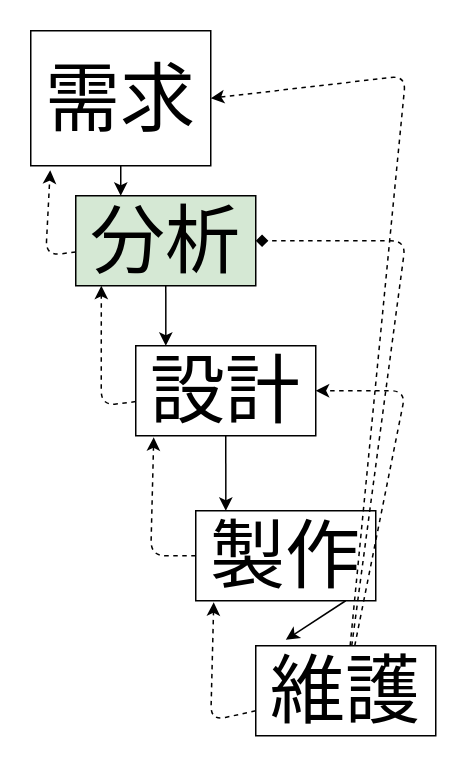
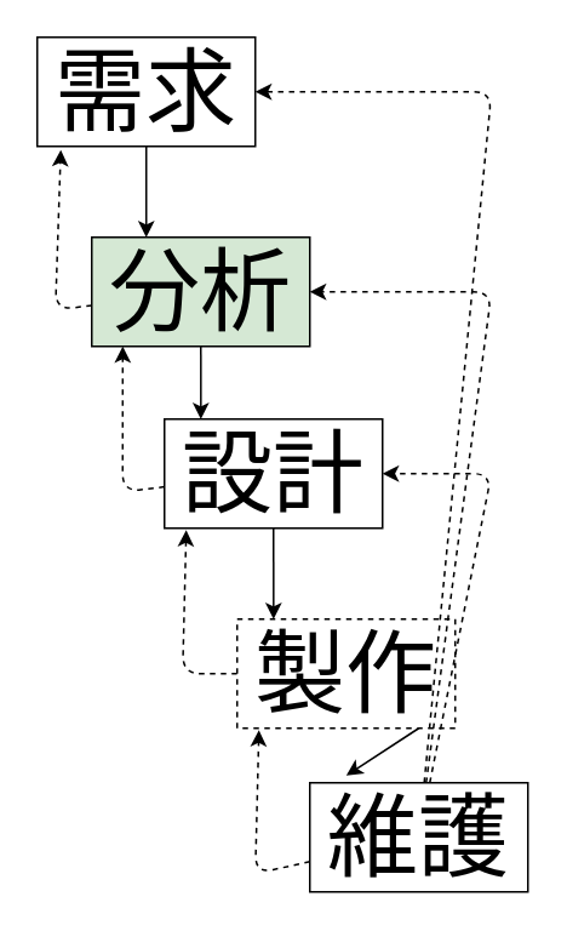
  <mxCell id="0" />
  <mxCell id="1" parent="0" />
  <mxCell id="2" style="edgeStyle=none;html=1;strokeColor=none;" parent="1" source="5" edge="1"><mxGeometry relative="1" as="geometry"><mxPoint x="250" y="50" as="targetPoint" /></mxGeometry></mxCell>
  <mxCell id="3" style="edgeStyle=none;html=1;strokeColor=none;" parent="1" source="5" edge="1"><mxGeometry relative="1" as="geometry"><mxPoint x="240" y="50" as="targetPoint" /></mxGeometry></mxCell>
  <mxCell id="4" style="edgeStyle=none;html=1;entryX=0.25;entryY=0;entryDx=0;entryDy=0;strokeColor=default;" parent="1" source="5" target="8" edge="1"><mxGeometry relative="1" as="geometry" /></mxCell>
- <mxCell id="5" value="&lt;font style=&quot;font-size: 50px;&quot;&gt;需求&lt;/font&gt;" style="rounded=0;whiteSpace=wrap;html=1;" parent="1" vertex="1"><mxGeometry x="20" y="20" width="120" height="90" as="geometry" /></mxCell>
+ <mxCell id="5" value="&lt;font style=&quot;font-size: 50px;&quot;&gt;需求&lt;/font&gt;" style="rounded=0;whiteSpace=wrap;html=1;" parent="1" vertex="1"><mxGeometry x="20" y="20" width="120" height="60" as="geometry" /></mxCell>
  <mxCell id="6" style="edgeStyle=none;html=1;entryX=0.167;entryY=0;entryDx=0;entryDy=0;entryPerimeter=0;strokeColor=default;" parent="1" source="8" target="11" edge="1"><mxGeometry relative="1" as="geometry" /></mxCell>
  <mxCell id="7" style="edgeStyle=none;html=1;dashed=1;strokeColor=default;entryX=0.108;entryY=1.033;entryDx=0;entryDy=0;entryPerimeter=0;" parent="1" source="8" target="5" edge="1"><mxGeometry relative="1" as="geometry"><mxPoint x="-40" y="160" as="targetPoint" /><Array as="points"><mxPoint x="30" y="170" /></Array></mxGeometry></mxCell>
  <mxCell id="8" value="&lt;font style=&quot;font-size: 50px;&quot;&gt;分析&lt;/font&gt;" style="rounded=0;whiteSpace=wrap;html=1;fillColor=#d5e8d4;" parent="1" vertex="1"><mxGeometry x="50" y="130" width="120" height="60" as="geometry" /></mxCell>
  <mxCell id="9" style="edgeStyle=none;html=1;entryX=0.167;entryY=0;entryDx=0;entryDy=0;entryPerimeter=0;strokeColor=default;" parent="1" source="11" target="14" edge="1"><mxGeometry relative="1" as="geometry" /></mxCell>
  <mxCell id="10" style="edgeStyle=none;html=1;dashed=1;strokeColor=default;entryX=0.142;entryY=1;entryDx=0;entryDy=0;entryPerimeter=0;" parent="1" source="11" target="8" edge="1"><mxGeometry relative="1" as="geometry"><mxPoint x="0" y="260" as="targetPoint" /><Array as="points"><mxPoint x="67" y="270" /></Array></mxGeometry></mxCell>
  <mxCell id="11" value="&lt;font style=&quot;font-size: 50px;&quot;&gt;設計&lt;/font&gt;" style="rounded=0;whiteSpace=wrap;html=1;" parent="1" vertex="1"><mxGeometry x="90" y="230" width="120" height="60" as="geometry" /></mxCell>
  <mxCell id="12" style="edgeStyle=none;html=1;dashed=1;strokeColor=default;entryX=0.1;entryY=1.017;entryDx=0;entryDy=0;entryPerimeter=0;" parent="1" source="14" target="11" edge="1"><mxGeometry relative="1" as="geometry"><mxPoint x="30" y="370" as="targetPoint" /><Array as="points"><mxPoint x="100" y="370" /></Array></mxGeometry></mxCell>
  <mxCell id="13" style="edgeStyle=none;html=1;exitX=0.833;exitY=1;exitDx=0;exitDy=0;exitPerimeter=0;entryX=0.167;entryY=-0.067;entryDx=0;entryDy=0;entryPerimeter=0;" edge="1" parent="1" source="14" target="19"><mxGeometry relative="1" as="geometry" /></mxCell>
- <mxCell id="14" value="&lt;font style=&quot;font-size: 50px;&quot;&gt;製作&lt;/font&gt;" style="rounded=0;whiteSpace=wrap;html=1;" parent="1" vertex="1"><mxGeometry x="130" y="340" width="120" height="60" as="geometry" /></mxCell>
+ <mxCell id="14" value="&lt;font style=&quot;font-size: 50px;&quot;&gt;製作&lt;/font&gt;" style="rounded=0;whiteSpace=wrap;html=1;dashed=1;" parent="1" vertex="1"><mxGeometry x="130" y="340" width="120" height="60" as="geometry" /></mxCell>
  <mxCell id="15" style="edgeStyle=none;html=1;strokeColor=default;entryX=0.1;entryY=1.017;entryDx=0;entryDy=0;entryPerimeter=0;dashed=1;" parent="1" source="19" target="14" edge="1"><mxGeometry relative="1" as="geometry"><mxPoint x="90" y="480" as="targetPoint" /><Array as="points"><mxPoint x="140" y="480" /></Array></mxGeometry></mxCell>
  <mxCell id="16" style="edgeStyle=none;html=1;dashed=1;strokeColor=default;entryX=1;entryY=0.5;entryDx=0;entryDy=0;" parent="1" source="19" target="11" edge="1"><mxGeometry relative="1" as="geometry"><mxPoint x="270" y="250" as="targetPoint" /><Array as="points"><mxPoint x="270" y="260" /></Array></mxGeometry></mxCell>
- <mxCell id="17" style="edgeStyle=none;html=1;dashed=1;strokeColor=default;entryX=1;entryY=0.5;entryDx=0;entryDy=0;endArrow=diamond;" parent="1" source="19" target="8" edge="1"><mxGeometry relative="1" as="geometry"><mxPoint x="270" y="150" as="targetPoint" /><Array as="points"><mxPoint x="270" y="160" /></Array></mxGeometry></mxCell>
+ <mxCell id="17" style="edgeStyle=none;html=1;dashed=1;strokeColor=default;entryX=1;entryY=0.5;entryDx=0;entryDy=0;" parent="1" source="19" target="8" edge="1"><mxGeometry relative="1" as="geometry"><mxPoint x="270" y="150" as="targetPoint" /><Array as="points"><mxPoint x="270" y="160" /></Array></mxGeometry></mxCell>
  <mxCell id="18" style="edgeStyle=none;html=1;dashed=1;strokeColor=default;entryX=1;entryY=0.5;entryDx=0;entryDy=0;" parent="1" source="19" target="5" edge="1"><mxGeometry relative="1" as="geometry"><mxPoint x="270" y="50" as="targetPoint" /><Array as="points"><mxPoint x="270" y="50" /></Array></mxGeometry></mxCell>
  <mxCell id="19" value="&lt;font style=&quot;font-size: 50px;&quot;&gt;維護&lt;/font&gt;" style="rounded=0;whiteSpace=wrap;html=1;" parent="1" vertex="1"><mxGeometry x="170" y="430" width="120" height="60" as="geometry" /></mxCell>
